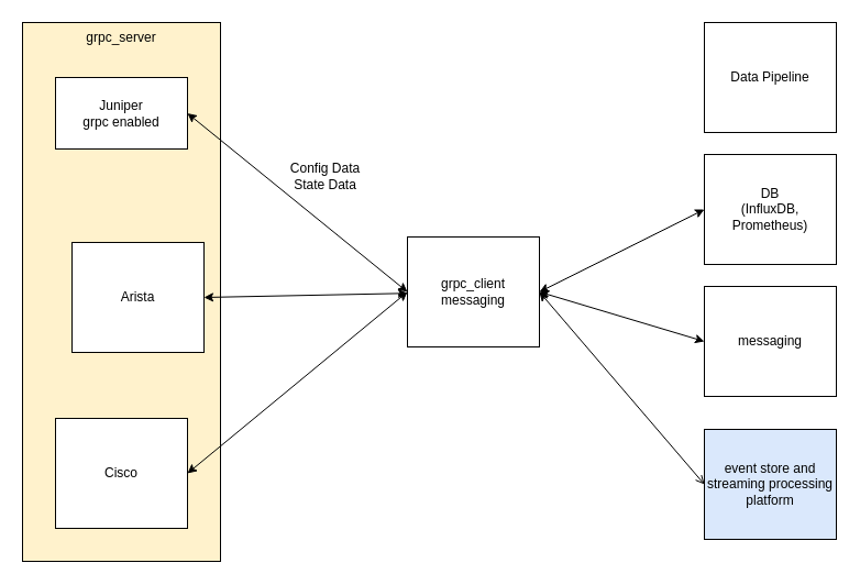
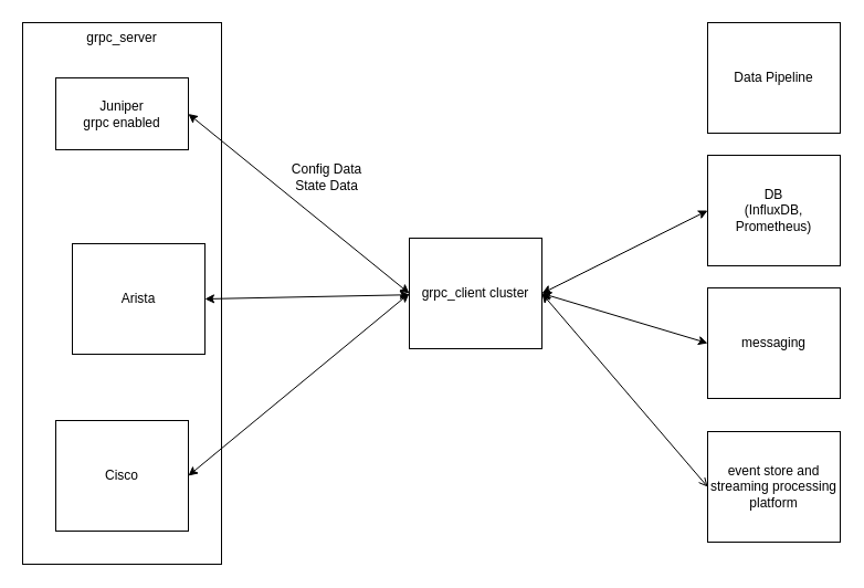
  <mxCell id="0" />
  <mxCell id="1" parent="0" />
- <mxCell id="2" value="grpc_server" style="whiteSpace=wrap;html=1;verticalAlign=top;fillColor=#fff2cc;" vertex="1" parent="1"><mxGeometry x="20" y="20" width="180" height="490" as="geometry" /></mxCell>
+ <mxCell id="2" value="grpc_server" style="whiteSpace=wrap;html=1;verticalAlign=top;" vertex="1" parent="1"><mxGeometry x="20" y="20" width="180" height="490" as="geometry" /></mxCell>
  <mxCell id="3" style="html=1;exitX=1;exitY=0.5;exitDx=0;exitDy=0;entryX=0;entryY=0.5;entryDx=0;entryDy=0;startArrow=classic;startFill=1;" edge="1" parent="1" source="4" target="12"><mxGeometry relative="1" as="geometry" /></mxCell>
  <mxCell id="4" value="Juniper&lt;br&gt;grpc enabled" style="whiteSpace=wrap;html=1;" vertex="1" parent="1"><mxGeometry x="50" y="70" width="120" height="65" as="geometry" /></mxCell>
  <mxCell id="5" style="html=1;exitX=1;exitY=0.5;exitDx=0;exitDy=0;startArrow=classic;startFill=1;" edge="1" parent="1" source="6" target="12"><mxGeometry relative="1" as="geometry" /></mxCell>
  <mxCell id="6" value="Arista" style="whiteSpace=wrap;html=1;" vertex="1" parent="1"><mxGeometry x="65" y="220" width="120" height="100" as="geometry" /></mxCell>
  <mxCell id="7" style="edgeStyle=none;html=1;exitX=1;exitY=0.5;exitDx=0;exitDy=0;startArrow=classic;startFill=1;entryX=0;entryY=0.5;entryDx=0;entryDy=0;" edge="1" parent="1" source="8" target="12"><mxGeometry relative="1" as="geometry"><mxPoint x="400" y="270" as="targetPoint" /></mxGeometry></mxCell>
  <mxCell id="8" value="Cisco" style="whiteSpace=wrap;html=1;" vertex="1" parent="1"><mxGeometry x="50" y="380" width="120" height="100" as="geometry" /></mxCell>
  <mxCell id="9" style="edgeStyle=none;html=1;exitX=1;exitY=0.5;exitDx=0;exitDy=0;entryX=0;entryY=0.5;entryDx=0;entryDy=0;startArrow=classic;startFill=1;" edge="1" parent="1" source="12" target="14"><mxGeometry relative="1" as="geometry" /></mxCell>
  <mxCell id="10" style="edgeStyle=none;html=1;exitX=1;exitY=0.5;exitDx=0;exitDy=0;entryX=0;entryY=0.5;entryDx=0;entryDy=0;startArrow=classic;startFill=1;" edge="1" parent="1" source="12" target="15"><mxGeometry relative="1" as="geometry" /></mxCell>
  <mxCell id="11" style="edgeStyle=none;html=1;exitX=1;exitY=0.5;exitDx=0;exitDy=0;entryX=0;entryY=0.5;entryDx=0;entryDy=0;startArrow=classic;startFill=1;endArrow=open;" edge="1" parent="1" source="12" target="16"><mxGeometry relative="1" as="geometry" /></mxCell>
- <mxCell id="12" value="grpc_client messaging" style="whiteSpace=wrap;html=1;" vertex="1" parent="1"><mxGeometry x="370" y="215" width="120" height="100" as="geometry" /></mxCell>
+ <mxCell id="12" value="grpc_client cluster" style="whiteSpace=wrap;html=1;" vertex="1" parent="1"><mxGeometry x="370" y="215" width="120" height="100" as="geometry" /></mxCell>
  <mxCell id="13" value="Data Pipeline" style="whiteSpace=wrap;html=1;" vertex="1" parent="1"><mxGeometry x="640" y="20" width="120" height="100" as="geometry" /></mxCell>
  <mxCell id="14" value="DB&lt;br&gt;(InfluxDB, Prometheus)" style="whiteSpace=wrap;html=1;" vertex="1" parent="1"><mxGeometry x="640" y="140" width="120" height="100" as="geometry" /></mxCell>
  <mxCell id="15" value="messaging" style="whiteSpace=wrap;html=1;" vertex="1" parent="1"><mxGeometry x="640" y="260" width="120" height="100" as="geometry" /></mxCell>
- <mxCell id="16" value="event store and streaming processing platform" style="whiteSpace=wrap;html=1;fillColor=#dae8fc;" vertex="1" parent="1"><mxGeometry x="640" y="390" width="120" height="100" as="geometry" /></mxCell>
+ <mxCell id="16" value="event store and streaming processing platform" style="whiteSpace=wrap;html=1;" vertex="1" parent="1"><mxGeometry x="640" y="390" width="120" height="100" as="geometry" /></mxCell>
  <mxCell id="17" value="Config Data&lt;br&gt;State Data" style="text;html=1;align=center;verticalAlign=middle;resizable=0;points=[];autosize=1;strokeColor=none;fillColor=none;" vertex="1" parent="1"><mxGeometry x="250" y="140" width="90" height="40" as="geometry" /></mxCell>
